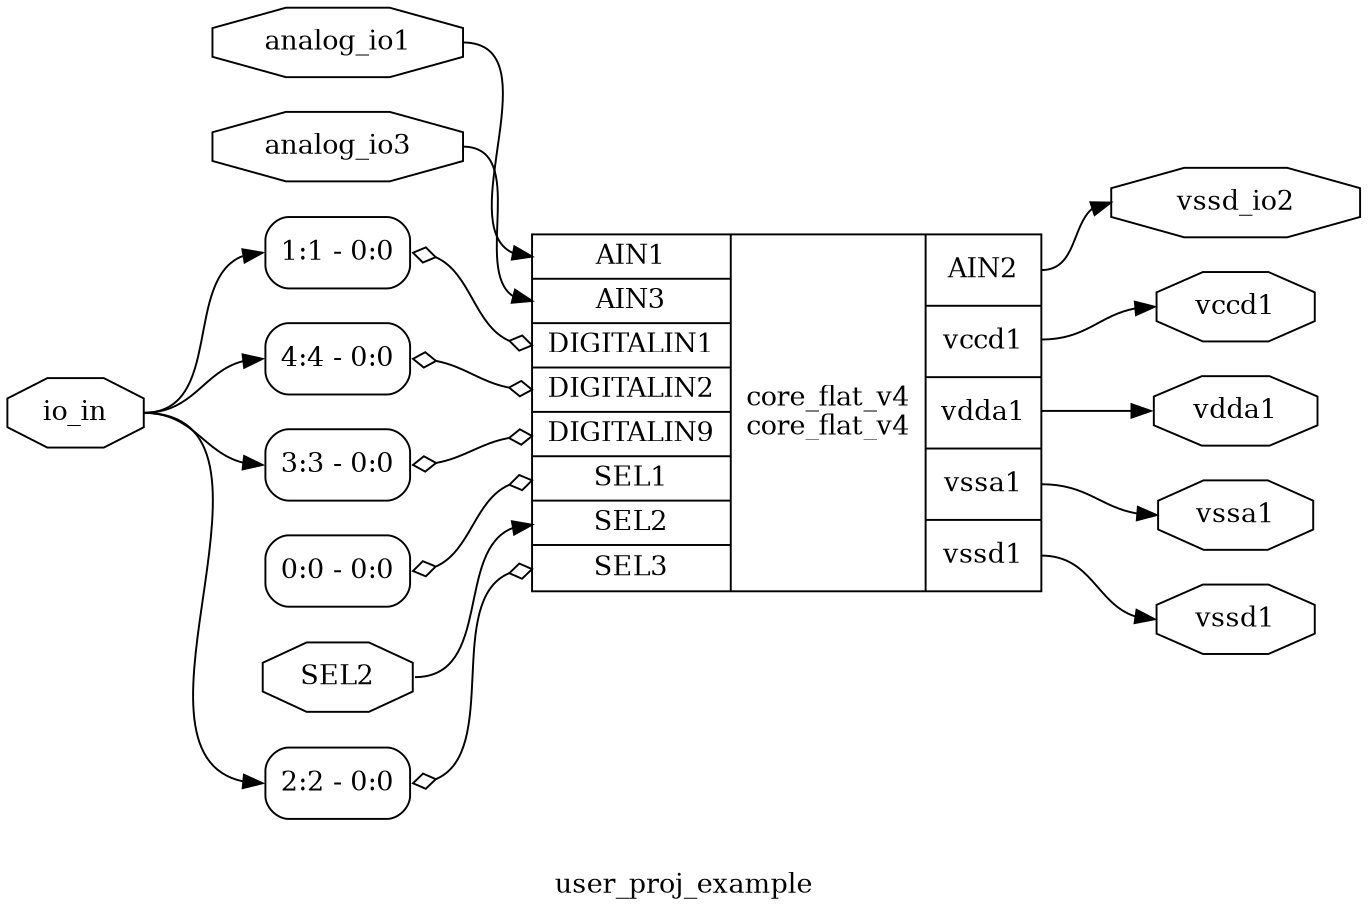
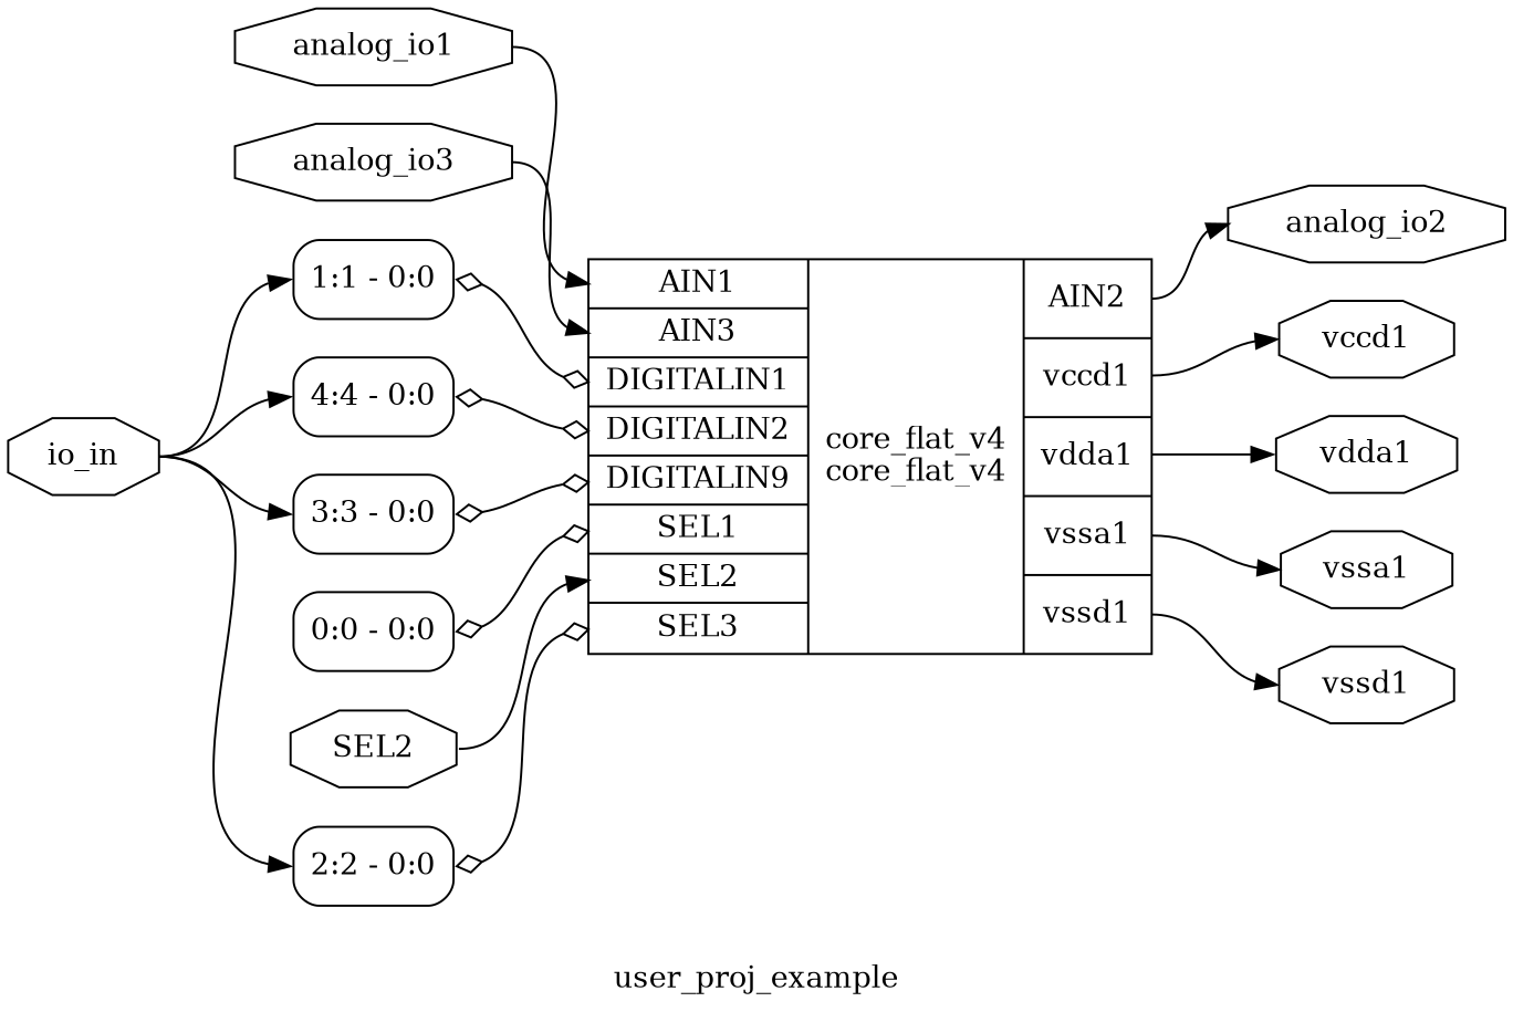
  digraph {
    label=user_proj_example
    rankdir=LR
    remincross=true
    node [color=black fontcolor=black shape=octagon]
    edge [color=black fontcolor=black headport=w tailport=e]
    n1 [label=analog_io3]
    n2 [label="{{<p10> AIN1|<p11> AIN3|<p12> DIGITALIN1|<p13> DIGITALIN2|<p14> DIGITALIN9|<p15> SEL1|<p4> SEL2|<p16> SEL3}|core_flat_v4\ncore_flat_v4|{<p17> AIN2|<p7> vccd1|<p9> vdda1|<p8> vssa1|<p6> vssd1}}" shape=record color="" fontcolor=""]
-   n3 [label=vssd_io2]
+   n3 [label=analog_io2]
    n4 [label=vssd1]
    n5 [label=vccd1]
    n6 [label=vssa1]
    n7 [label=vdda1]
    n8 [label=analog_io1]
    n9 [label=SEL2]
    n10 [label=io_in]
    n11 [label="<s0> 4:4 - 0:0 " shape=record style=rounded]
    n12 [label="<s0> 3:3 - 0:0 " shape=record style=rounded]
    n13 [label="<s0> 2:2 - 0:0 " shape=record style=rounded]
    n14 [label="<s0> 1:1 - 0:0 " shape=record style=rounded]
    n15 [label="<s0> 0:0 - 0:0 " shape=record style=rounded]
    n1 -> n2 [headport="p11:w"]
    n2 -> n3 [tailport="p17:e"]
    n2 -> n4 [tailport="p6:e"]
    n2 -> n5 [tailport="p7:e"]
    n2 -> n6 [tailport="p8:e"]
    n2 -> n7 [tailport="p9:e"]
    n8 -> n2 [headport="p10:w"]
    n9 -> n2 [headport="p4:w"]
    n10 -> n11 [headport="s0:w"]
    n10 -> n12 [headport="s0:w"]
    n10 -> n13 [headport="s0:w"]
    n10 -> n14 [headport="s0:w"]
    n11 -> n2 [arrowhead=odiamond arrowtail=odiamond dir=both headport="p13:w"]
    n12 -> n2 [arrowhead=odiamond arrowtail=odiamond dir=both headport="p14:w"]
    n13 -> n2 [arrowhead=odiamond arrowtail=odiamond dir=both headport="p16:w"]
    n14 -> n2 [arrowhead=odiamond arrowtail=odiamond dir=both headport="p12:w"]
    n15 -> n2 [arrowhead=odiamond arrowtail=odiamond dir=both headport="p15:w"]
  }
